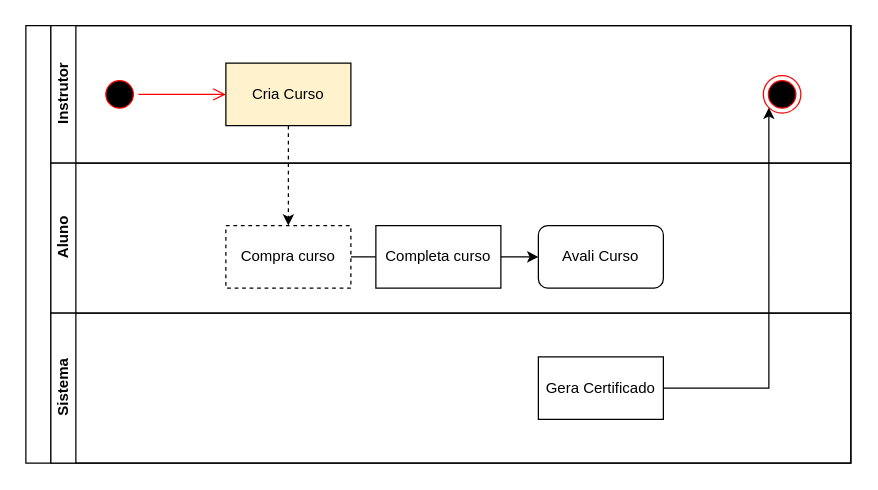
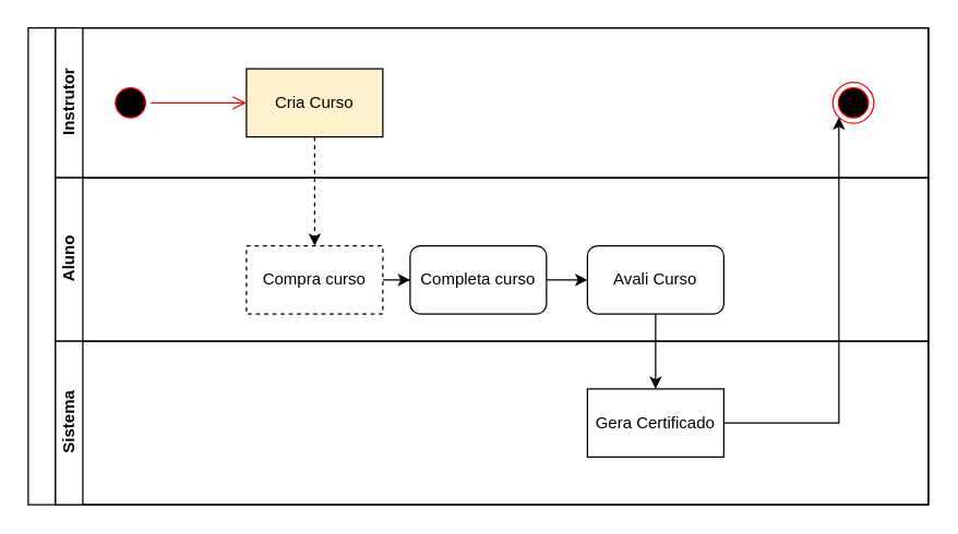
  <mxCell id="0" />
  <mxCell id="1" parent="0" />
  <mxCell id="2" value="" style="swimlane;html=1;childLayout=stackLayout;resizeParent=1;resizeParentMax=0;horizontal=0;startSize=20;horizontalStack=0;" parent="1" vertex="1"><mxGeometry y="20" width="660" height="350" as="geometry" x="20" /></mxCell>
  <mxCell id="3" value="Instrutor" style="swimlane;html=1;startSize=20;horizontal=0;" parent="2" vertex="1"><mxGeometry x="20" width="640" height="110" as="geometry" /></mxCell>
  <mxCell id="4" value="" style="ellipse;html=1;shape=startState;fillColor=#000000;strokeColor=#ff0000;" vertex="1" parent="3"><mxGeometry x="40" y="40" width="30" height="30" as="geometry" /></mxCell>
  <mxCell id="5" value="Cria Curso" style="html=1;dashed=0;whiteSpace=wrap;fillColor=#fff2cc;" vertex="1" parent="3"><mxGeometry x="140" y="30" width="100" height="50" as="geometry" /></mxCell>
  <mxCell id="6" value="" style="edgeStyle=orthogonalEdgeStyle;html=1;verticalAlign=bottom;endArrow=open;endSize=8;strokeColor=#ff0000;rounded=0;" edge="1" source="4" parent="3" target="5"><mxGeometry relative="1" as="geometry"><mxPoint x="140" y="60" as="targetPoint" /></mxGeometry></mxCell>
  <mxCell id="7" value="" style="ellipse;html=1;shape=endState;fillColor=#000000;strokeColor=#ff0000;" vertex="1" parent="3"><mxGeometry x="570" y="40" width="30" height="30" as="geometry" /></mxCell>
  <mxCell id="8" value="" style="edgeStyle=orthogonalEdgeStyle;rounded=0;orthogonalLoop=1;jettySize=auto;html=1;dashed=1;" edge="1" parent="2" source="5" target="11"><mxGeometry relative="1" as="geometry" /></mxCell>
  <mxCell id="9" value="Aluno" style="swimlane;html=1;startSize=20;horizontal=0;" parent="2" vertex="1"><mxGeometry x="20" y="110" width="640" height="120" as="geometry" /></mxCell>
- <mxCell id="10" value="" style="edgeStyle=orthogonalEdgeStyle;rounded=0;orthogonalLoop=1;jettySize=auto;html=1;endArrow=none;" edge="1" parent="9" source="11" target="13"><mxGeometry relative="1" as="geometry" /></mxCell>
+ <mxCell id="10" value="" style="edgeStyle=orthogonalEdgeStyle;rounded=0;orthogonalLoop=1;jettySize=auto;html=1;" edge="1" parent="9" source="11" target="13"><mxGeometry relative="1" as="geometry" /></mxCell>
  <mxCell id="11" value="Compra curso" style="html=1;dashed=1;whiteSpace=wrap;" vertex="1" parent="9"><mxGeometry x="140" y="50" width="100" height="50" as="geometry" /></mxCell>
  <mxCell id="12" value="" style="edgeStyle=orthogonalEdgeStyle;rounded=0;orthogonalLoop=1;jettySize=auto;html=1;" edge="1" parent="9" source="13" target="14"><mxGeometry relative="1" as="geometry" /></mxCell>
- <mxCell id="13" value="Completa curso" style="html=1;dashed=0;whiteSpace=wrap;" vertex="1" parent="9"><mxGeometry x="260" y="50" width="100" height="50" as="geometry" /></mxCell>
+ <mxCell id="13" value="Completa curso" style="html=1;dashed=0;whiteSpace=wrap;rounded=1;" vertex="1" parent="9"><mxGeometry x="260" y="50" width="100" height="50" as="geometry" /></mxCell>
  <mxCell id="14" value="Avali Curso" style="html=1;dashed=0;whiteSpace=wrap;rounded=1;" vertex="1" parent="9"><mxGeometry x="390" y="50" width="100" height="50" as="geometry" /></mxCell>
  <mxCell id="15" value="Sistema" style="swimlane;html=1;startSize=20;horizontal=0;" vertex="1" parent="2"><mxGeometry x="20" y="230" width="640" height="120" as="geometry" /></mxCell>
  <mxCell id="16" value="Gera Certificado" style="html=1;dashed=0;whiteSpace=wrap;" vertex="1" parent="15"><mxGeometry x="390" y="35" width="100" height="50" as="geometry" /></mxCell>
+ <mxCell id="17" value="" style="edgeStyle=orthogonalEdgeStyle;rounded=0;orthogonalLoop=1;jettySize=auto;html=1;" edge="1" parent="2" source="14" target="16"><mxGeometry relative="1" as="geometry" /></mxCell>
  <mxCell id="18" style="edgeStyle=orthogonalEdgeStyle;rounded=0;orthogonalLoop=1;jettySize=auto;html=1;entryX=0;entryY=1;entryDx=0;entryDy=0;" edge="1" parent="2" source="16" target="7"><mxGeometry relative="1" as="geometry" /></mxCell>
